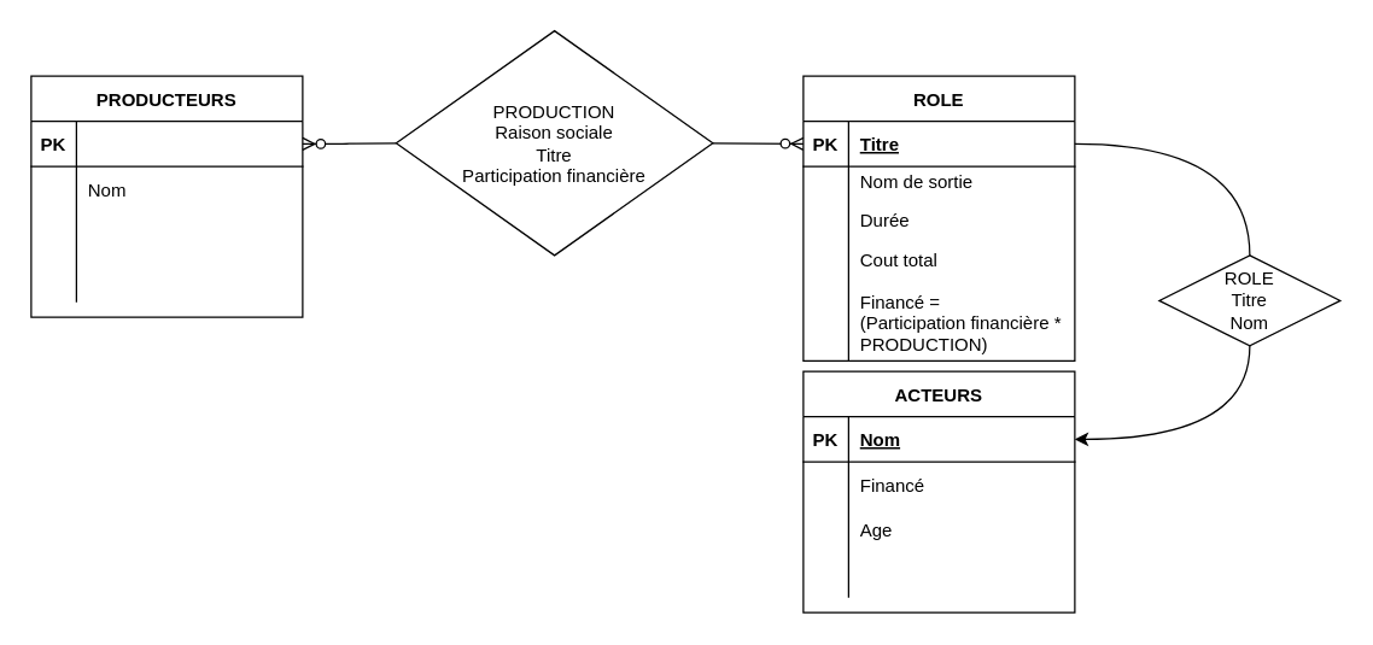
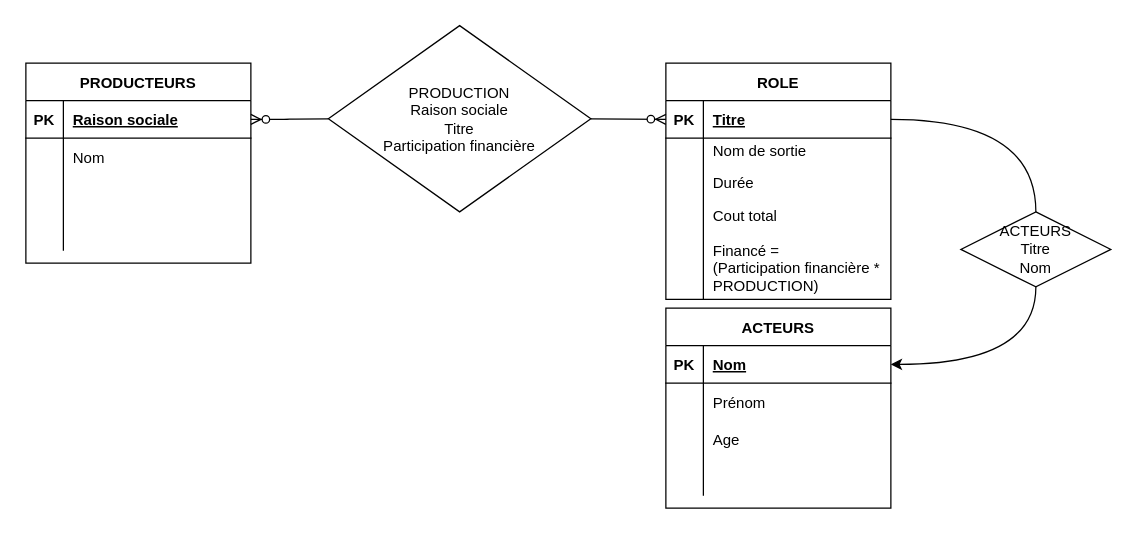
  <mxCell id="0" />
  <mxCell id="1" parent="0" />
  <mxCell id="2" value="ROLE" style="shape=table;startSize=30;container=1;collapsible=1;childLayout=tableLayout;fixedRows=1;rowLines=0;fontStyle=1;align=center;resizeLast=1;" parent="1" vertex="1"><mxGeometry x="532" y="50" width="180" height="189" as="geometry" /></mxCell>
  <mxCell id="3" value="" style="shape=partialRectangle;collapsible=0;dropTarget=0;pointerEvents=0;fillColor=none;top=0;left=0;bottom=1;right=0;points=[[0,0.5],[1,0.5]];portConstraint=eastwest;" parent="2" vertex="1"><mxGeometry y="30" width="180" height="30" as="geometry" /></mxCell>
  <mxCell id="4" value="PK" style="shape=partialRectangle;connectable=0;fillColor=none;top=0;left=0;bottom=0;right=0;fontStyle=1;overflow=hidden;" parent="3" vertex="1"><mxGeometry width="30" height="30" as="geometry"><mxRectangle width="30" height="30" as="alternateBounds" /></mxGeometry></mxCell>
  <mxCell id="5" value="Titre" style="shape=partialRectangle;connectable=0;fillColor=none;top=0;left=0;bottom=0;right=0;align=left;spacingLeft=6;fontStyle=5;overflow=hidden;" parent="3" vertex="1"><mxGeometry x="30" width="150" height="30" as="geometry"><mxRectangle width="150" height="30" as="alternateBounds" /></mxGeometry></mxCell>
  <mxCell id="6" value="" style="shape=partialRectangle;collapsible=0;dropTarget=0;pointerEvents=0;fillColor=none;top=0;left=0;bottom=0;right=0;points=[[0,0.5],[1,0.5]];portConstraint=eastwest;" parent="2" vertex="1"><mxGeometry y="60" width="180" height="20" as="geometry" /></mxCell>
  <mxCell id="7" value="" style="shape=partialRectangle;connectable=0;fillColor=none;top=0;left=0;bottom=0;right=0;editable=1;overflow=hidden;" parent="6" vertex="1"><mxGeometry width="30" height="20" as="geometry"><mxRectangle width="30" height="20" as="alternateBounds" /></mxGeometry></mxCell>
  <mxCell id="8" value="Nom de sortie" style="shape=partialRectangle;connectable=0;fillColor=none;top=0;left=0;bottom=0;right=0;align=left;spacingLeft=6;overflow=hidden;" parent="6" vertex="1"><mxGeometry x="30" width="150" height="20" as="geometry"><mxRectangle width="150" height="20" as="alternateBounds" /></mxGeometry></mxCell>
  <mxCell id="9" value="" style="shape=partialRectangle;collapsible=0;dropTarget=0;pointerEvents=0;fillColor=none;top=0;left=0;bottom=0;right=0;points=[[0,0.5],[1,0.5]];portConstraint=eastwest;" parent="2" vertex="1"><mxGeometry y="80" width="180" height="30" as="geometry" /></mxCell>
  <mxCell id="10" value="" style="shape=partialRectangle;connectable=0;fillColor=none;top=0;left=0;bottom=0;right=0;editable=1;overflow=hidden;" parent="9" vertex="1"><mxGeometry width="30" height="30" as="geometry"><mxRectangle width="30" height="30" as="alternateBounds" /></mxGeometry></mxCell>
  <mxCell id="11" value="Durée" style="shape=partialRectangle;connectable=0;fillColor=none;top=0;left=0;bottom=0;right=0;align=left;spacingLeft=6;overflow=hidden;" parent="9" vertex="1"><mxGeometry x="30" width="150" height="30" as="geometry"><mxRectangle width="150" height="30" as="alternateBounds" /></mxGeometry></mxCell>
  <mxCell id="12" value="" style="shape=partialRectangle;collapsible=0;dropTarget=0;pointerEvents=0;fillColor=none;top=0;left=0;bottom=0;right=0;points=[[0,0.5],[1,0.5]];portConstraint=eastwest;" parent="2" vertex="1"><mxGeometry y="110" width="180" height="79" as="geometry" /></mxCell>
  <mxCell id="13" value="" style="shape=partialRectangle;connectable=0;fillColor=none;top=0;left=0;bottom=0;right=0;editable=1;overflow=hidden;" parent="12" vertex="1"><mxGeometry width="30" height="79" as="geometry"><mxRectangle width="30" height="79" as="alternateBounds" /></mxGeometry></mxCell>
  <mxCell id="14" value="Cout total &#10;&#10;Financé = &#10;(Participation financière *&#10;PRODUCTION)" style="shape=partialRectangle;connectable=0;fillColor=none;top=0;left=0;bottom=0;right=0;align=left;spacingLeft=6;overflow=hidden;" parent="12" vertex="1"><mxGeometry x="30" width="150" height="79" as="geometry"><mxRectangle width="150" height="79" as="alternateBounds" /></mxGeometry></mxCell>
  <mxCell id="15" value="ACTEURS" style="shape=table;startSize=30;container=1;collapsible=1;childLayout=tableLayout;fixedRows=1;rowLines=0;fontStyle=1;align=center;resizeLast=1;" parent="1" vertex="1"><mxGeometry x="532" y="246" width="180" height="160" as="geometry" /></mxCell>
  <mxCell id="16" value="" style="shape=partialRectangle;collapsible=0;dropTarget=0;pointerEvents=0;fillColor=none;top=0;left=0;bottom=1;right=0;points=[[0,0.5],[1,0.5]];portConstraint=eastwest;" parent="15" vertex="1"><mxGeometry y="30" width="180" height="30" as="geometry" /></mxCell>
  <mxCell id="17" value="PK" style="shape=partialRectangle;connectable=0;fillColor=none;top=0;left=0;bottom=0;right=0;fontStyle=1;overflow=hidden;" parent="16" vertex="1"><mxGeometry width="30" height="30" as="geometry"><mxRectangle width="30" height="30" as="alternateBounds" /></mxGeometry></mxCell>
  <mxCell id="18" value="Nom" style="shape=partialRectangle;connectable=0;fillColor=none;top=0;left=0;bottom=0;right=0;align=left;spacingLeft=6;fontStyle=5;overflow=hidden;" parent="16" vertex="1"><mxGeometry x="30" width="150" height="30" as="geometry"><mxRectangle width="150" height="30" as="alternateBounds" /></mxGeometry></mxCell>
  <mxCell id="19" value="" style="shape=partialRectangle;collapsible=0;dropTarget=0;pointerEvents=0;fillColor=none;top=0;left=0;bottom=0;right=0;points=[[0,0.5],[1,0.5]];portConstraint=eastwest;" parent="15" vertex="1"><mxGeometry y="60" width="180" height="30" as="geometry" /></mxCell>
  <mxCell id="20" value="" style="shape=partialRectangle;connectable=0;fillColor=none;top=0;left=0;bottom=0;right=0;editable=1;overflow=hidden;" parent="19" vertex="1"><mxGeometry width="30" height="30" as="geometry"><mxRectangle width="30" height="30" as="alternateBounds" /></mxGeometry></mxCell>
- <mxCell id="21" value="Financé" style="shape=partialRectangle;connectable=0;fillColor=none;top=0;left=0;bottom=0;right=0;align=left;spacingLeft=6;overflow=hidden;" parent="19" vertex="1"><mxGeometry x="30" width="150" height="30" as="geometry"><mxRectangle width="150" height="30" as="alternateBounds" /></mxGeometry></mxCell>
+ <mxCell id="21" value="Prénom" style="shape=partialRectangle;connectable=0;fillColor=none;top=0;left=0;bottom=0;right=0;align=left;spacingLeft=6;overflow=hidden;" parent="19" vertex="1"><mxGeometry x="30" width="150" height="30" as="geometry"><mxRectangle width="150" height="30" as="alternateBounds" /></mxGeometry></mxCell>
  <mxCell id="22" value="" style="shape=partialRectangle;collapsible=0;dropTarget=0;pointerEvents=0;fillColor=none;top=0;left=0;bottom=0;right=0;points=[[0,0.5],[1,0.5]];portConstraint=eastwest;" parent="15" vertex="1"><mxGeometry y="90" width="180" height="30" as="geometry" /></mxCell>
  <mxCell id="23" value="" style="shape=partialRectangle;connectable=0;fillColor=none;top=0;left=0;bottom=0;right=0;editable=1;overflow=hidden;" parent="22" vertex="1"><mxGeometry width="30" height="30" as="geometry"><mxRectangle width="30" height="30" as="alternateBounds" /></mxGeometry></mxCell>
  <mxCell id="24" value="Age" style="shape=partialRectangle;connectable=0;fillColor=none;top=0;left=0;bottom=0;right=0;align=left;spacingLeft=6;overflow=hidden;autosize=0;shadow=0;" parent="22" vertex="1"><mxGeometry x="30" width="150" height="30" as="geometry"><mxRectangle width="150" height="30" as="alternateBounds" /></mxGeometry></mxCell>
  <mxCell id="25" value="" style="shape=partialRectangle;collapsible=0;dropTarget=0;pointerEvents=0;fillColor=none;top=0;left=0;bottom=0;right=0;points=[[0,0.5],[1,0.5]];portConstraint=eastwest;" parent="15" vertex="1"><mxGeometry y="120" width="180" height="30" as="geometry" /></mxCell>
  <mxCell id="26" value="" style="shape=partialRectangle;connectable=0;fillColor=none;top=0;left=0;bottom=0;right=0;editable=1;overflow=hidden;" parent="25" vertex="1"><mxGeometry width="30" height="30" as="geometry"><mxRectangle width="30" height="30" as="alternateBounds" /></mxGeometry></mxCell>
  <mxCell id="27" value="" style="shape=partialRectangle;connectable=0;fillColor=none;top=0;left=0;bottom=0;right=0;align=left;spacingLeft=6;overflow=hidden;" parent="25" vertex="1"><mxGeometry x="30" width="150" height="30" as="geometry"><mxRectangle width="150" height="30" as="alternateBounds" /></mxGeometry></mxCell>
  <mxCell id="28" value="PRODUCTEURS" style="shape=table;startSize=30;container=1;collapsible=1;childLayout=tableLayout;fixedRows=1;rowLines=0;fontStyle=1;align=center;resizeLast=1;" parent="1" vertex="1"><mxGeometry x="20" y="50" width="180" height="160" as="geometry" /></mxCell>
  <mxCell id="29" value="" style="shape=partialRectangle;collapsible=0;dropTarget=0;pointerEvents=0;fillColor=none;top=0;left=0;bottom=1;right=0;points=[[0,0.5],[1,0.5]];portConstraint=eastwest;" parent="28" vertex="1"><mxGeometry y="30" width="180" height="30" as="geometry" /></mxCell>
  <mxCell id="30" value="PK" style="shape=partialRectangle;connectable=0;fillColor=none;top=0;left=0;bottom=0;right=0;fontStyle=1;overflow=hidden;" parent="29" vertex="1"><mxGeometry width="30" height="30" as="geometry"><mxRectangle width="30" height="30" as="alternateBounds" /></mxGeometry></mxCell>
+ <mxCell id="31" value="Raison sociale" style="shape=partialRectangle;connectable=0;fillColor=none;top=0;left=0;bottom=0;right=0;align=left;spacingLeft=6;fontStyle=5;overflow=hidden;" parent="29" vertex="1"><mxGeometry x="30" width="150" height="30" as="geometry"><mxRectangle width="150" height="30" as="alternateBounds" /></mxGeometry></mxCell>
  <mxCell id="32" value="" style="shape=partialRectangle;collapsible=0;dropTarget=0;pointerEvents=0;fillColor=none;top=0;left=0;bottom=0;right=0;points=[[0,0.5],[1,0.5]];portConstraint=eastwest;" parent="28" vertex="1"><mxGeometry y="60" width="180" height="30" as="geometry" /></mxCell>
  <mxCell id="33" value="" style="shape=partialRectangle;connectable=0;fillColor=none;top=0;left=0;bottom=0;right=0;editable=1;overflow=hidden;" parent="32" vertex="1"><mxGeometry width="30" height="30" as="geometry"><mxRectangle width="30" height="30" as="alternateBounds" /></mxGeometry></mxCell>
  <mxCell id="34" value="Nom" style="shape=partialRectangle;connectable=0;fillColor=none;top=0;left=0;bottom=0;right=0;align=left;spacingLeft=6;overflow=hidden;" parent="32" vertex="1"><mxGeometry x="30" width="150" height="30" as="geometry"><mxRectangle width="150" height="30" as="alternateBounds" /></mxGeometry></mxCell>
  <mxCell id="35" value="" style="shape=partialRectangle;collapsible=0;dropTarget=0;pointerEvents=0;fillColor=none;top=0;left=0;bottom=0;right=0;points=[[0,0.5],[1,0.5]];portConstraint=eastwest;" parent="28" vertex="1"><mxGeometry y="90" width="180" height="30" as="geometry" /></mxCell>
  <mxCell id="36" value="" style="shape=partialRectangle;connectable=0;fillColor=none;top=0;left=0;bottom=0;right=0;editable=1;overflow=hidden;" parent="35" vertex="1"><mxGeometry width="30" height="30" as="geometry"><mxRectangle width="30" height="30" as="alternateBounds" /></mxGeometry></mxCell>
  <mxCell id="37" value="" style="shape=partialRectangle;connectable=0;fillColor=none;top=0;left=0;bottom=0;right=0;align=left;spacingLeft=6;overflow=hidden;" parent="35" vertex="1"><mxGeometry x="30" width="150" height="30" as="geometry"><mxRectangle width="150" height="30" as="alternateBounds" /></mxGeometry></mxCell>
  <mxCell id="38" value="" style="shape=partialRectangle;collapsible=0;dropTarget=0;pointerEvents=0;fillColor=none;top=0;left=0;bottom=0;right=0;points=[[0,0.5],[1,0.5]];portConstraint=eastwest;" parent="28" vertex="1"><mxGeometry y="120" width="180" height="30" as="geometry" /></mxCell>
  <mxCell id="39" value="" style="shape=partialRectangle;connectable=0;fillColor=none;top=0;left=0;bottom=0;right=0;editable=1;overflow=hidden;" parent="38" vertex="1"><mxGeometry width="30" height="30" as="geometry"><mxRectangle width="30" height="30" as="alternateBounds" /></mxGeometry></mxCell>
  <mxCell id="40" value="" style="shape=partialRectangle;connectable=0;fillColor=none;top=0;left=0;bottom=0;right=0;align=left;spacingLeft=6;overflow=hidden;" parent="38" vertex="1"><mxGeometry x="30" width="150" height="30" as="geometry"><mxRectangle width="150" height="30" as="alternateBounds" /></mxGeometry></mxCell>
  <mxCell id="41" style="edgeStyle=orthogonalEdgeStyle;orthogonalLoop=1;jettySize=auto;html=1;exitX=0.5;exitY=1;exitDx=0;exitDy=0;startArrow=none;curved=1;" parent="1" source="42" target="16" edge="1"><mxGeometry relative="1" as="geometry" /></mxCell>
- <mxCell id="42" value="ROLE&lt;br&gt;Titre&lt;br&gt;Nom" style="shape=rhombus;perimeter=rhombusPerimeter;whiteSpace=wrap;html=1;align=center;shadow=0;" parent="1" vertex="1"><mxGeometry x="768" y="169" width="120" height="60" as="geometry" /></mxCell>
+ <mxCell id="42" value="ACTEURS&lt;br&gt;Titre&lt;br&gt;Nom" style="shape=rhombus;perimeter=rhombusPerimeter;whiteSpace=wrap;html=1;align=center;shadow=0;" parent="1" vertex="1"><mxGeometry x="768" y="169" width="120" height="60" as="geometry" /></mxCell>
  <mxCell id="43" value="" style="edgeStyle=orthogonalEdgeStyle;orthogonalLoop=1;jettySize=auto;html=1;exitX=1;exitY=0.5;exitDx=0;exitDy=0;endArrow=none;curved=1;" parent="1" source="3" target="42" edge="1"><mxGeometry relative="1" as="geometry"><mxPoint x="257" y="169" as="sourcePoint" /><mxPoint x="547" y="169" as="targetPoint" /></mxGeometry></mxCell>
  <mxCell id="44" value="" style="edgeStyle=entityRelationEdgeStyle;fontSize=12;html=1;endArrow=ERzeroToMany;endFill=1;startArrow=none;exitX=1;exitY=0.5;exitDx=0;exitDy=0;entryX=0;entryY=0.5;entryDx=0;entryDy=0;curved=1;" parent="1" source="45" target="3" edge="1"><mxGeometry width="100" height="100" relative="1" as="geometry"><mxPoint x="397" y="334" as="sourcePoint" /><mxPoint x="467" y="344" as="targetPoint" /></mxGeometry></mxCell>
  <mxCell id="45" value="PRODUCTION&lt;br&gt;Raison sociale&lt;br&gt;Titre&lt;br&gt;Participation financière" style="shape=rhombus;perimeter=rhombusPerimeter;whiteSpace=wrap;html=1;align=center;shadow=0;" parent="1" vertex="1"><mxGeometry x="262" y="20" width="210" height="149" as="geometry" /></mxCell>
  <mxCell id="46" value="" style="edgeStyle=entityRelationEdgeStyle;fontSize=12;html=1;endArrow=none;endFill=1;startArrow=ERzeroToMany;exitX=1;exitY=0.5;exitDx=0;exitDy=0;entryX=0;entryY=0.5;entryDx=0;entryDy=0;curved=1;" parent="1" source="29" target="45" edge="1"><mxGeometry width="100" height="100" relative="1" as="geometry"><mxPoint x="207" y="69" as="sourcePoint" /><mxPoint x="497" y="69" as="targetPoint" /></mxGeometry></mxCell>
